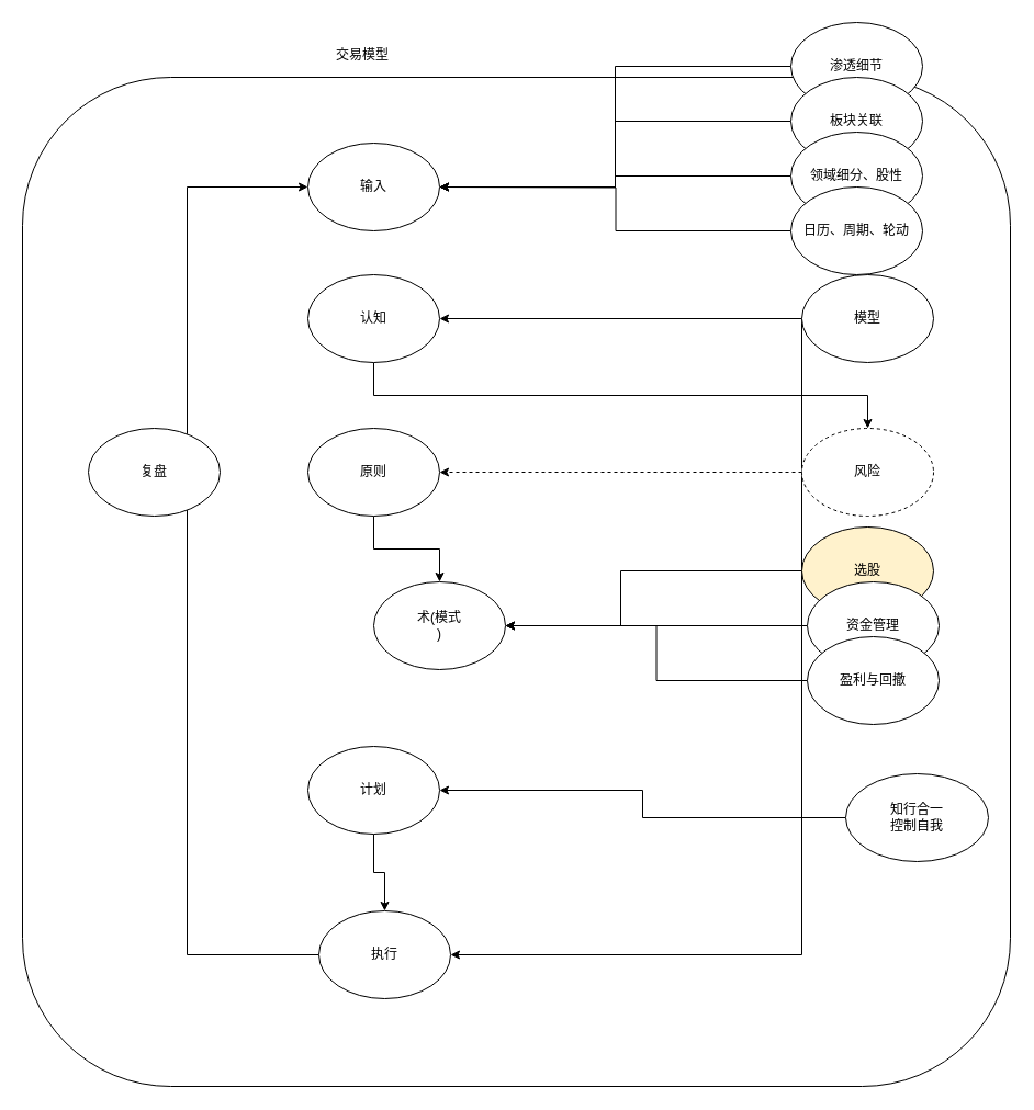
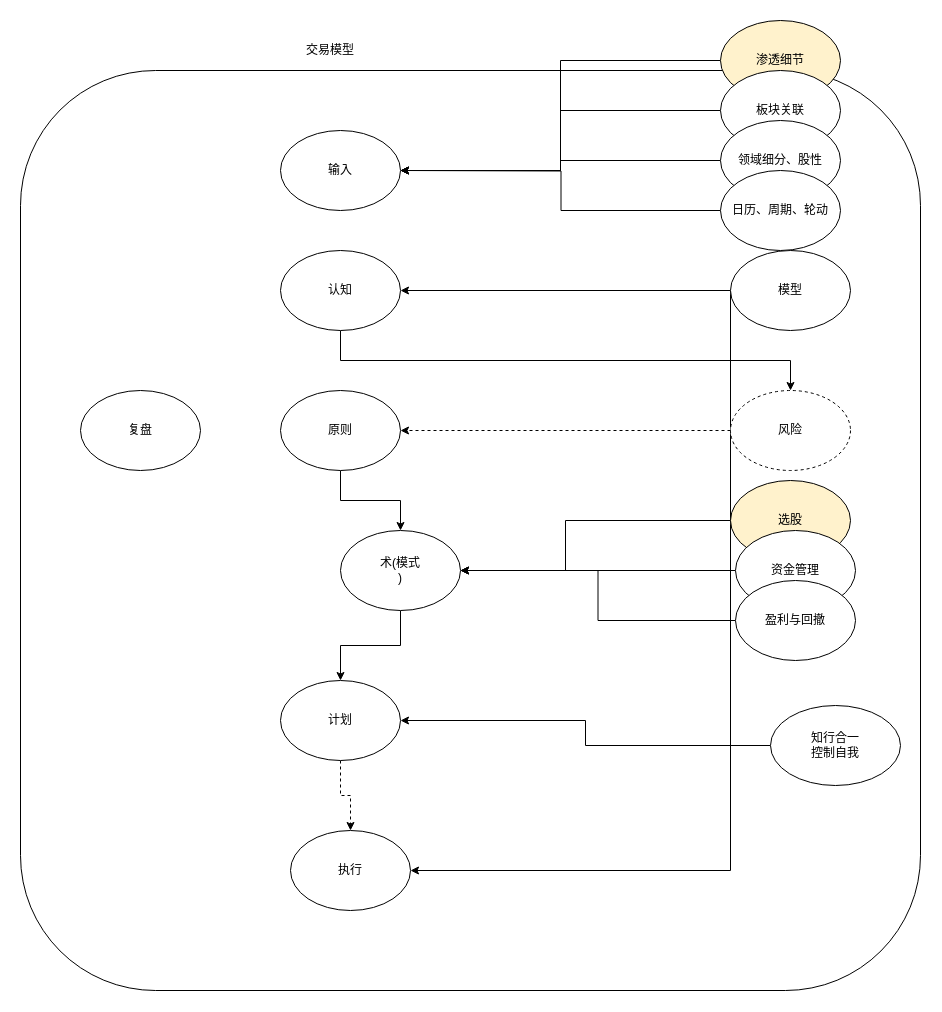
  <mxCell id="0" />
  <mxCell id="1" parent="0" />
  <mxCell id="2" value="" style="rounded=1;whiteSpace=wrap;html=1;" parent="1" vertex="1"><mxGeometry x="20" y="70" width="900" height="920" as="geometry" /></mxCell>
  <mxCell id="3" value="输入" style="ellipse;whiteSpace=wrap;html=1;" parent="1" vertex="1"><mxGeometry x="280" y="130" width="120" height="80" as="geometry" /></mxCell>
  <mxCell id="4" style="edgeStyle=orthogonalEdgeStyle;rounded=0;orthogonalLoop=1;jettySize=auto;html=1;exitX=0.5;exitY=1;exitDx=0;exitDy=0;" parent="1" source="5" target="20" edge="1"><mxGeometry relative="1" as="geometry" /></mxCell>
  <mxCell id="5" value="认知" style="ellipse;whiteSpace=wrap;html=1;" parent="1" vertex="1"><mxGeometry x="280" y="250" width="120" height="80" as="geometry" /></mxCell>
  <mxCell id="6" style="edgeStyle=orthogonalEdgeStyle;rounded=0;orthogonalLoop=1;jettySize=auto;html=1;exitX=0.5;exitY=1;exitDx=0;exitDy=0;" parent="1" source="7" target="9" edge="1"><mxGeometry relative="1" as="geometry" /></mxCell>
  <mxCell id="7" value="原则" style="ellipse;whiteSpace=wrap;html=1;" parent="1" vertex="1"><mxGeometry x="280" y="390" width="120" height="80" as="geometry" /></mxCell>
+ <mxCell id="8" style="edgeStyle=orthogonalEdgeStyle;rounded=0;orthogonalLoop=1;jettySize=auto;html=1;exitX=0.5;exitY=1;exitDx=0;exitDy=0;entryX=0.5;entryY=0;entryDx=0;entryDy=0;" parent="1" source="9" target="12" edge="1"><mxGeometry relative="1" as="geometry" /></mxCell>
  <mxCell id="9" value="术(模式&lt;br&gt;)" style="ellipse;whiteSpace=wrap;html=1;" parent="1" vertex="1"><mxGeometry x="340" y="530" width="120" height="80" as="geometry" /></mxCell>
- <mxCell id="10" style="edgeStyle=orthogonalEdgeStyle;rounded=0;orthogonalLoop=1;jettySize=auto;html=1;entryX=0;entryY=0.5;entryDx=0;entryDy=0;exitX=0;exitY=0.5;exitDx=0;exitDy=0;" parent="1" source="18" target="3" edge="1"><mxGeometry relative="1" as="geometry"><Array as="points"><mxPoint x="170" y="870" /><mxPoint x="170" y="170" /></Array></mxGeometry></mxCell>
- <mxCell id="11" style="edgeStyle=orthogonalEdgeStyle;rounded=0;orthogonalLoop=1;jettySize=auto;html=1;exitX=0.5;exitY=1;exitDx=0;exitDy=0;" parent="1" source="12" target="18" edge="1"><mxGeometry relative="1" as="geometry" /></mxCell>
+ <mxCell id="11" style="edgeStyle=orthogonalEdgeStyle;rounded=0;orthogonalLoop=1;jettySize=auto;html=1;exitX=0.5;exitY=1;exitDx=0;exitDy=0;dashed=1;" parent="1" source="12" target="18" edge="1"><mxGeometry relative="1" as="geometry" /></mxCell>
  <mxCell id="12" value="计划" style="ellipse;whiteSpace=wrap;html=1;" parent="1" vertex="1"><mxGeometry x="280" y="680" width="120" height="80" as="geometry" /></mxCell>
  <mxCell id="13" value="复盘" style="ellipse;whiteSpace=wrap;html=1;" parent="1" vertex="1"><mxGeometry x="80" y="390" width="120" height="80" as="geometry" /></mxCell>
  <mxCell id="14" value="交易模型" style="text;html=1;strokeColor=none;fillColor=none;align=center;verticalAlign=middle;whiteSpace=wrap;rounded=0;" parent="1" vertex="1"><mxGeometry x="230" y="30" width="200" height="40" as="geometry" /></mxCell>
  <mxCell id="15" style="edgeStyle=orthogonalEdgeStyle;rounded=0;orthogonalLoop=1;jettySize=auto;html=1;exitX=0;exitY=0.5;exitDx=0;exitDy=0;entryX=1;entryY=0.5;entryDx=0;entryDy=0;" parent="1" source="17" target="5" edge="1"><mxGeometry relative="1" as="geometry" /></mxCell>
  <mxCell id="16" style="edgeStyle=orthogonalEdgeStyle;rounded=0;orthogonalLoop=1;jettySize=auto;html=1;exitX=0;exitY=0.5;exitDx=0;exitDy=0;" parent="1" source="17" target="18" edge="1"><mxGeometry relative="1" as="geometry"><Array as="points"><mxPoint x="730" y="870" /></Array></mxGeometry></mxCell>
  <mxCell id="17" value="模型" style="ellipse;whiteSpace=wrap;html=1;" parent="1" vertex="1"><mxGeometry x="730" y="250" width="120" height="80" as="geometry" /></mxCell>
  <mxCell id="18" value="执行" style="ellipse;whiteSpace=wrap;html=1;" parent="1" vertex="1"><mxGeometry x="290" y="830" width="120" height="80" as="geometry" /></mxCell>
  <mxCell id="19" style="edgeStyle=orthogonalEdgeStyle;rounded=0;orthogonalLoop=1;jettySize=auto;html=1;exitX=0;exitY=0.5;exitDx=0;exitDy=0;entryX=1;entryY=0.5;entryDx=0;entryDy=0;dashed=1;" parent="1" source="20" target="7" edge="1"><mxGeometry relative="1" as="geometry" /></mxCell>
  <mxCell id="20" value="风险" style="ellipse;whiteSpace=wrap;html=1;dashed=1;" parent="1" vertex="1"><mxGeometry x="730" y="390" width="120" height="80" as="geometry" /></mxCell>
  <mxCell id="21" style="edgeStyle=orthogonalEdgeStyle;rounded=0;orthogonalLoop=1;jettySize=auto;html=1;exitX=0;exitY=0.5;exitDx=0;exitDy=0;" edge="1" parent="1" source="22" target="9"><mxGeometry relative="1" as="geometry"><Array as="points"><mxPoint x="565" y="520" /><mxPoint x="565" y="570" /></Array></mxGeometry></mxCell>
  <mxCell id="22" value="选股" style="ellipse;whiteSpace=wrap;html=1;fillColor=#fff2cc;" parent="1" vertex="1"><mxGeometry x="730" y="480" width="120" height="80" as="geometry" /></mxCell>
  <mxCell id="23" style="edgeStyle=orthogonalEdgeStyle;rounded=0;orthogonalLoop=1;jettySize=auto;html=1;exitX=0;exitY=0.5;exitDx=0;exitDy=0;entryX=1;entryY=0.5;entryDx=0;entryDy=0;" edge="1" parent="1" source="24" target="12"><mxGeometry relative="1" as="geometry" /></mxCell>
  <mxCell id="24" value="知行合一&lt;br&gt;控制自我" style="ellipse;whiteSpace=wrap;html=1;" vertex="1" parent="1"><mxGeometry x="770" y="705" width="130" height="80" as="geometry" /></mxCell>
  <mxCell id="25" style="edgeStyle=orthogonalEdgeStyle;rounded=0;orthogonalLoop=1;jettySize=auto;html=1;exitX=0;exitY=0.5;exitDx=0;exitDy=0;entryX=1;entryY=0.5;entryDx=0;entryDy=0;" edge="1" parent="1" source="26" target="9"><mxGeometry relative="1" as="geometry" /></mxCell>
  <mxCell id="26" value="资金管理" style="ellipse;whiteSpace=wrap;html=1;" vertex="1" parent="1"><mxGeometry x="735" y="530" width="120" height="80" as="geometry" /></mxCell>
  <mxCell id="27" style="edgeStyle=orthogonalEdgeStyle;rounded=0;orthogonalLoop=1;jettySize=auto;html=1;exitX=0;exitY=0.5;exitDx=0;exitDy=0;entryX=1;entryY=0.5;entryDx=0;entryDy=0;" edge="1" parent="1" source="28" target="9"><mxGeometry relative="1" as="geometry" /></mxCell>
  <mxCell id="28" value="盈利与回撤" style="ellipse;whiteSpace=wrap;html=1;" vertex="1" parent="1"><mxGeometry x="735" y="580" width="120" height="80" as="geometry" /></mxCell>
  <mxCell id="29" style="edgeStyle=orthogonalEdgeStyle;rounded=0;orthogonalLoop=1;jettySize=auto;html=1;exitX=0;exitY=0.5;exitDx=0;exitDy=0;entryX=1;entryY=0.5;entryDx=0;entryDy=0;" edge="1" parent="1" source="30" target="3"><mxGeometry relative="1" as="geometry" /></mxCell>
- <mxCell id="30" value="渗透细节" style="ellipse;whiteSpace=wrap;html=1;" vertex="1" parent="1"><mxGeometry x="720" y="20" width="120" height="80" as="geometry" /></mxCell>
+ <mxCell id="30" value="渗透细节" style="ellipse;whiteSpace=wrap;html=1;fillColor=#fff2cc;" vertex="1" parent="1"><mxGeometry x="720" y="20" width="120" height="80" as="geometry" /></mxCell>
  <mxCell id="31" style="edgeStyle=orthogonalEdgeStyle;rounded=0;orthogonalLoop=1;jettySize=auto;html=1;exitX=0;exitY=0.5;exitDx=0;exitDy=0;entryX=1;entryY=0.5;entryDx=0;entryDy=0;" edge="1" parent="1" source="32" target="3"><mxGeometry relative="1" as="geometry" /></mxCell>
  <mxCell id="32" value="板块关联" style="ellipse;whiteSpace=wrap;html=1;" vertex="1" parent="1"><mxGeometry x="720" y="70" width="120" height="80" as="geometry" /></mxCell>
  <mxCell id="33" style="edgeStyle=orthogonalEdgeStyle;rounded=0;orthogonalLoop=1;jettySize=auto;html=1;exitX=0;exitY=0.5;exitDx=0;exitDy=0;entryX=1;entryY=0.5;entryDx=0;entryDy=0;" edge="1" parent="1" source="34" target="3"><mxGeometry relative="1" as="geometry" /></mxCell>
  <mxCell id="34" value="领域细分、股性" style="ellipse;whiteSpace=wrap;html=1;" vertex="1" parent="1"><mxGeometry x="720" y="120" width="120" height="80" as="geometry" /></mxCell>
  <mxCell id="35" style="edgeStyle=orthogonalEdgeStyle;rounded=0;orthogonalLoop=1;jettySize=auto;html=1;exitX=0;exitY=0.5;exitDx=0;exitDy=0;" edge="1" parent="1" source="36"><mxGeometry relative="1" as="geometry"><mxPoint x="400" y="170" as="targetPoint" /></mxGeometry></mxCell>
  <mxCell id="36" value="日历、周期、轮动" style="ellipse;whiteSpace=wrap;html=1;" vertex="1" parent="1"><mxGeometry x="720" y="170" width="120" height="80" as="geometry" /></mxCell>
